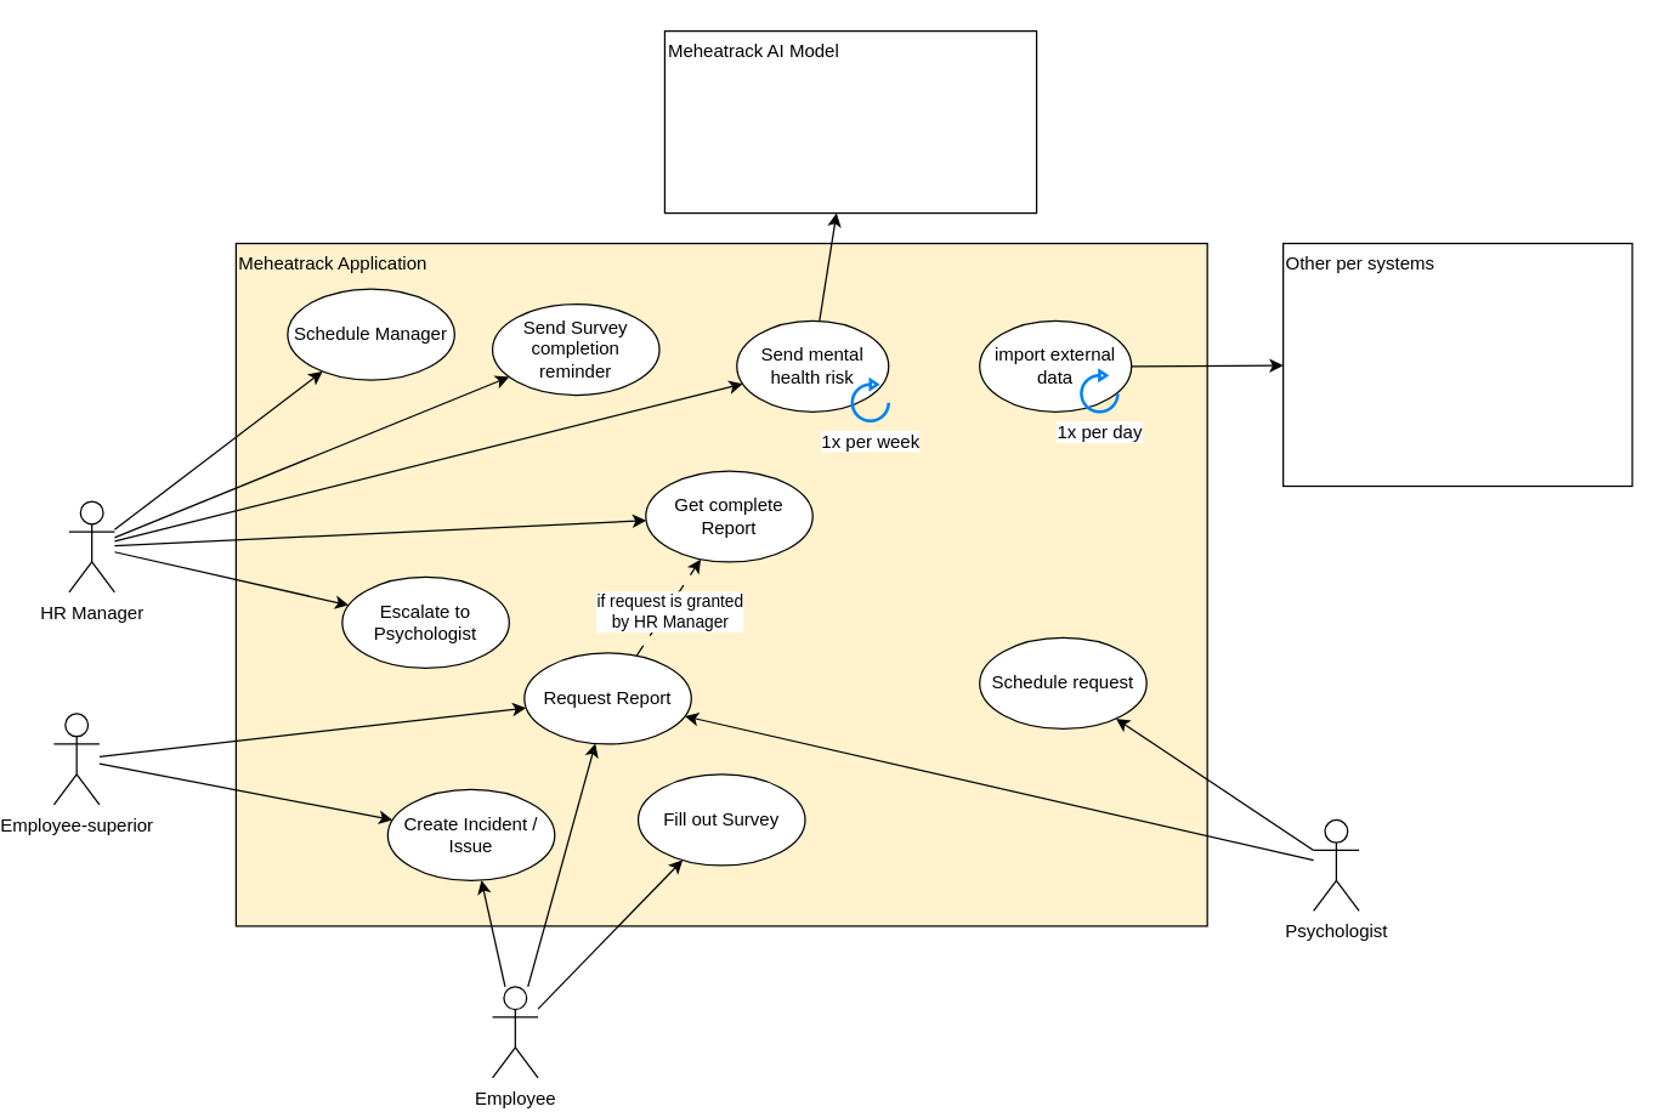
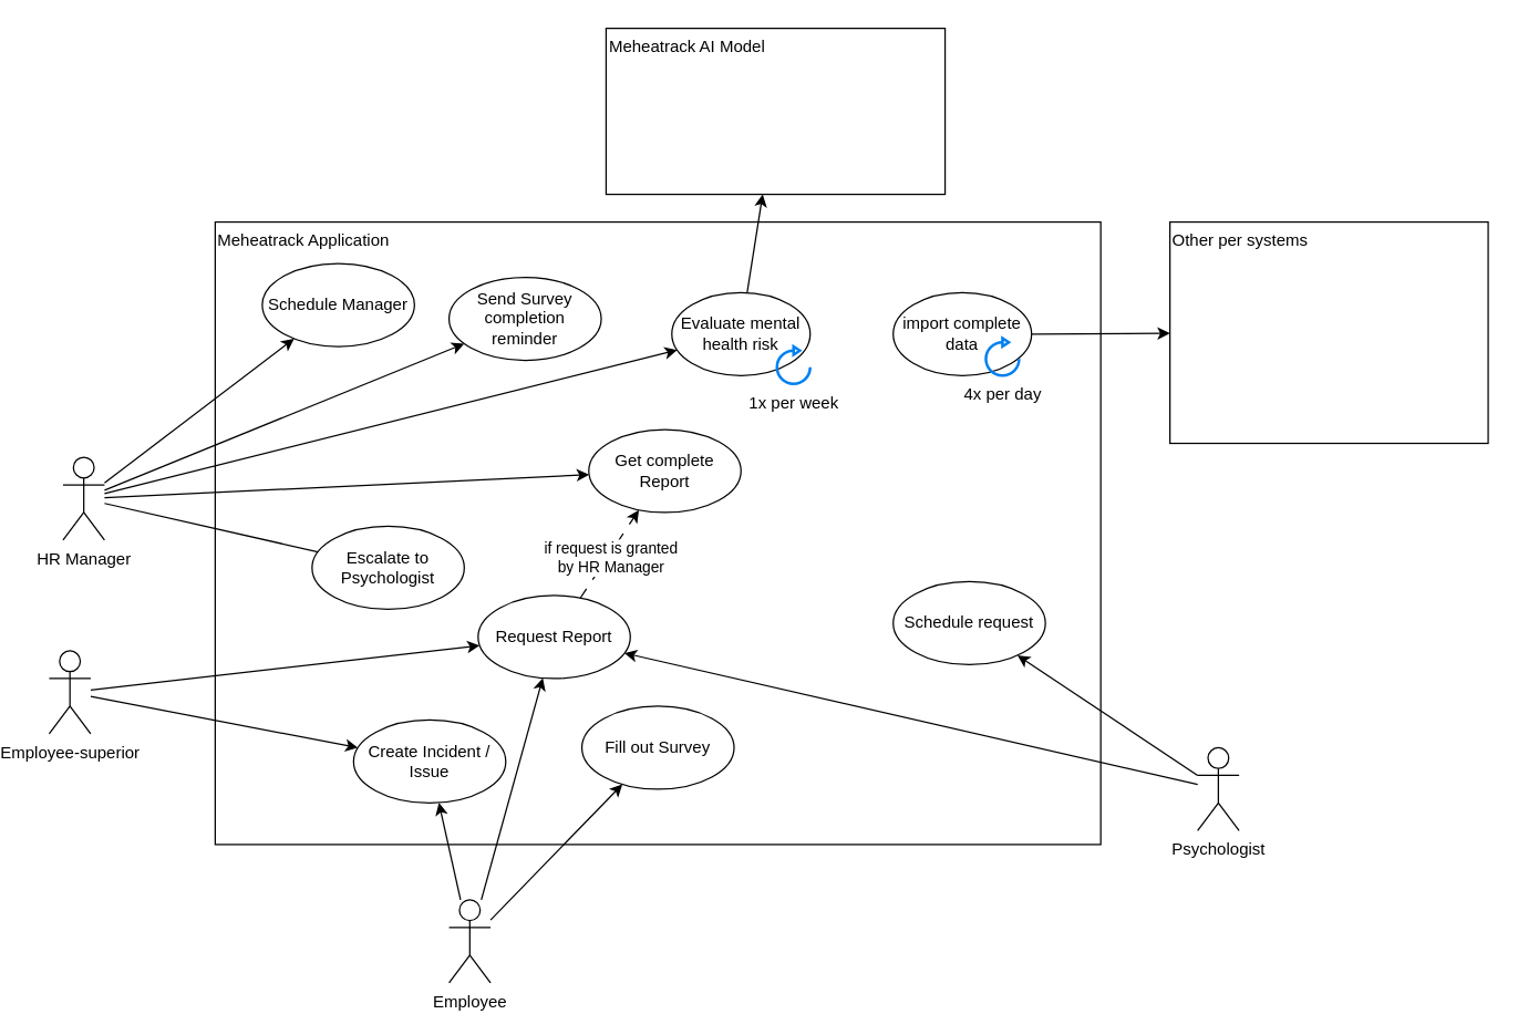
  <mxCell id="0" />
  <mxCell id="1" parent="0" />
- <mxCell id="2" value="Meheatrack Application" style="rounded=0;whiteSpace=wrap;html=1;align=left;verticalAlign=top;fillColor=#fff2cc;" vertex="1" parent="1"><mxGeometry x="140" y="160" width="640" height="450" as="geometry" /></mxCell>
+ <mxCell id="2" value="Meheatrack Application" style="rounded=0;whiteSpace=wrap;html=1;align=left;verticalAlign=top;" vertex="1" parent="1"><mxGeometry x="140" y="160" width="640" height="450" as="geometry" /></mxCell>
  <mxCell id="3" style="rounded=0;orthogonalLoop=1;jettySize=auto;html=1;" edge="1" parent="1" source="8" target="17"><mxGeometry relative="1" as="geometry" /></mxCell>
  <mxCell id="4" style="edgeStyle=none;rounded=0;orthogonalLoop=1;jettySize=auto;html=1;" edge="1" parent="1" source="8" target="18"><mxGeometry relative="1" as="geometry" /></mxCell>
- <mxCell id="5" style="edgeStyle=none;rounded=0;orthogonalLoop=1;jettySize=auto;html=1;" edge="1" parent="1" source="8" target="24"><mxGeometry relative="1" as="geometry" /></mxCell>
+ <mxCell id="5" style="edgeStyle=none;rounded=0;orthogonalLoop=1;jettySize=auto;html=1;endArrow=none;" edge="1" parent="1" source="8" target="24"><mxGeometry relative="1" as="geometry" /></mxCell>
  <mxCell id="6" style="edgeStyle=none;rounded=0;orthogonalLoop=1;jettySize=auto;html=1;" edge="1" parent="1" source="8" target="25"><mxGeometry relative="1" as="geometry" /></mxCell>
  <mxCell id="7" style="edgeStyle=none;rounded=0;orthogonalLoop=1;jettySize=auto;html=1;" edge="1" parent="1" source="8" target="35"><mxGeometry relative="1" as="geometry" /></mxCell>
  <mxCell id="8" value="HR Manager" style="shape=umlActor;verticalLabelPosition=bottom;verticalAlign=top;html=1;outlineConnect=0;" vertex="1" parent="1"><mxGeometry x="30" y="330" width="30" height="60" as="geometry" /></mxCell>
  <mxCell id="9" style="edgeStyle=none;rounded=0;orthogonalLoop=1;jettySize=auto;html=1;" edge="1" parent="1" source="11" target="19"><mxGeometry relative="1" as="geometry" /></mxCell>
  <mxCell id="10" style="edgeStyle=none;rounded=0;orthogonalLoop=1;jettySize=auto;html=1;" edge="1" parent="1" source="11" target="28"><mxGeometry relative="1" as="geometry" /></mxCell>
  <mxCell id="11" value="Employee" style="shape=umlActor;verticalLabelPosition=bottom;verticalAlign=top;html=1;outlineConnect=0;" vertex="1" parent="1"><mxGeometry x="309" y="650" width="30" height="60" as="geometry" /></mxCell>
  <mxCell id="12" style="edgeStyle=none;rounded=0;orthogonalLoop=1;jettySize=auto;html=1;" edge="1" parent="1" source="14" target="19"><mxGeometry relative="1" as="geometry" /></mxCell>
  <mxCell id="13" style="edgeStyle=none;rounded=0;orthogonalLoop=1;jettySize=auto;html=1;" edge="1" parent="1" source="14" target="28"><mxGeometry relative="1" as="geometry" /></mxCell>
  <mxCell id="14" value="Employee-superior" style="shape=umlActor;verticalLabelPosition=bottom;verticalAlign=top;html=1;outlineConnect=0;" vertex="1" parent="1"><mxGeometry x="20" y="470" width="30" height="60" as="geometry" /></mxCell>
  <mxCell id="15" value="Fill out Survey" style="ellipse;whiteSpace=wrap;html=1;" vertex="1" parent="1"><mxGeometry x="405" y="510" width="110" height="60" as="geometry" /></mxCell>
  <mxCell id="16" style="rounded=0;orthogonalLoop=1;jettySize=auto;html=1;endArrow=classic;endFill=1;" edge="1" parent="1" source="11" target="15"><mxGeometry relative="1" as="geometry" /></mxCell>
  <mxCell id="17" value="Schedule Manager" style="ellipse;whiteSpace=wrap;html=1;" vertex="1" parent="1"><mxGeometry x="174" y="190" width="110" height="60" as="geometry" /></mxCell>
  <mxCell id="18" value="Send Survey completion reminder" style="ellipse;whiteSpace=wrap;html=1;" vertex="1" parent="1"><mxGeometry x="309" y="200" width="110" height="60" as="geometry" /></mxCell>
  <mxCell id="19" value="Create Incident / Issue" style="ellipse;whiteSpace=wrap;html=1;" vertex="1" parent="1"><mxGeometry x="240" y="520" width="110" height="60" as="geometry" /></mxCell>
  <mxCell id="20" style="edgeStyle=none;rounded=0;orthogonalLoop=1;jettySize=auto;html=1;" edge="1" parent="1" source="22" target="23"><mxGeometry relative="1" as="geometry" /></mxCell>
  <mxCell id="21" style="edgeStyle=none;rounded=0;orthogonalLoop=1;jettySize=auto;html=1;" edge="1" parent="1" source="22" target="28"><mxGeometry relative="1" as="geometry" /></mxCell>
  <mxCell id="22" value="Psychologist" style="shape=umlActor;verticalLabelPosition=bottom;verticalAlign=top;html=1;outlineConnect=0;" vertex="1" parent="1"><mxGeometry x="850" y="540" width="30" height="60" as="geometry" /></mxCell>
  <mxCell id="23" value="Schedule request" style="ellipse;whiteSpace=wrap;html=1;" vertex="1" parent="1"><mxGeometry x="630" y="420" width="110" height="60" as="geometry" /></mxCell>
  <mxCell id="24" value="Escalate to Psychologist" style="ellipse;whiteSpace=wrap;html=1;" vertex="1" parent="1"><mxGeometry x="210" y="380" width="110" height="60" as="geometry" /></mxCell>
  <mxCell id="25" value="Get complete Report" style="ellipse;whiteSpace=wrap;html=1;" vertex="1" parent="1"><mxGeometry x="410" y="310" width="110" height="60" as="geometry" /></mxCell>
  <mxCell id="26" style="edgeStyle=none;rounded=0;orthogonalLoop=1;jettySize=auto;html=1;dashed=1;dashPattern=8 8;" edge="1" parent="1" source="28" target="25"><mxGeometry relative="1" as="geometry" /></mxCell>
  <mxCell id="27" value="if request is granted &lt;br&gt;by HR Manager" style="edgeLabel;html=1;align=center;verticalAlign=middle;resizable=0;points=[];" vertex="1" connectable="0" parent="26"><mxGeometry x="-0.055" y="-2" relative="1" as="geometry"><mxPoint as="offset" /></mxGeometry></mxCell>
  <mxCell id="28" value="Request Report" style="ellipse;whiteSpace=wrap;html=1;" vertex="1" parent="1"><mxGeometry x="330" y="430" width="110" height="60" as="geometry" /></mxCell>
  <mxCell id="29" value="Other per systems" style="rounded=0;whiteSpace=wrap;html=1;align=left;verticalAlign=top;" vertex="1" parent="1"><mxGeometry x="830" y="160" width="230" height="160" as="geometry" /></mxCell>
  <mxCell id="30" style="edgeStyle=none;rounded=0;orthogonalLoop=1;jettySize=auto;html=1;" edge="1" parent="1" source="31" target="29"><mxGeometry relative="1" as="geometry" /></mxCell>
- <mxCell id="31" value="import external data" style="ellipse;whiteSpace=wrap;html=1;" vertex="1" parent="1"><mxGeometry x="630" y="211" width="100" height="60" as="geometry" /></mxCell>
- <mxCell id="32" value="1x per day" style="html=1;verticalLabelPosition=bottom;align=center;labelBackgroundColor=#ffffff;verticalAlign=top;strokeWidth=2;strokeColor=#0080F0;shadow=0;dashed=0;shape=mxgraph.ios7.icons.reload;" vertex="1" parent="1"><mxGeometry x="697" y="244" width="24" height="27" as="geometry" /></mxCell>
+ <mxCell id="31" value="import complete data" style="ellipse;whiteSpace=wrap;html=1;" vertex="1" parent="1"><mxGeometry x="630" y="211" width="100" height="60" as="geometry" /></mxCell>
+ <mxCell id="32" value="4x per day" style="html=1;verticalLabelPosition=bottom;align=center;labelBackgroundColor=#ffffff;verticalAlign=top;strokeWidth=2;strokeColor=#0080F0;shadow=0;dashed=0;shape=mxgraph.ios7.icons.reload;" vertex="1" parent="1"><mxGeometry x="697" y="244" width="24" height="27" as="geometry" /></mxCell>
  <mxCell id="33" value="Meheatrack AI Model" style="rounded=0;whiteSpace=wrap;html=1;align=left;verticalAlign=top;" vertex="1" parent="1"><mxGeometry x="422.5" y="20" width="245" height="120" as="geometry" /></mxCell>
  <mxCell id="34" style="edgeStyle=none;rounded=0;orthogonalLoop=1;jettySize=auto;html=1;" edge="1" parent="1" source="35" target="33"><mxGeometry relative="1" as="geometry" /></mxCell>
- <mxCell id="35" value="Send mental health risk" style="ellipse;whiteSpace=wrap;html=1;" vertex="1" parent="1"><mxGeometry x="470" y="211" width="100" height="60" as="geometry" /></mxCell>
+ <mxCell id="35" value="Evaluate mental health risk" style="ellipse;whiteSpace=wrap;html=1;" vertex="1" parent="1"><mxGeometry x="470" y="211" width="100" height="60" as="geometry" /></mxCell>
  <mxCell id="36" value="1x per week" style="html=1;verticalLabelPosition=bottom;align=center;labelBackgroundColor=#ffffff;verticalAlign=top;strokeWidth=2;strokeColor=#0080F0;shadow=0;dashed=0;shape=mxgraph.ios7.icons.reload;" vertex="1" parent="1"><mxGeometry x="546" y="250" width="24" height="27" as="geometry" /></mxCell>
